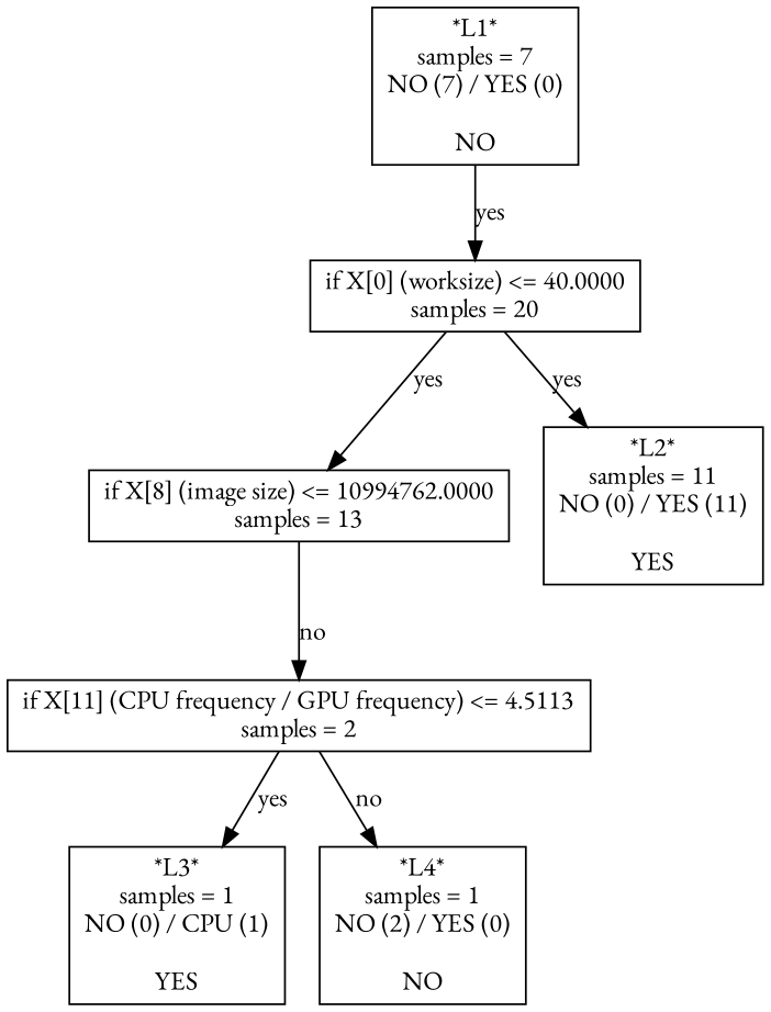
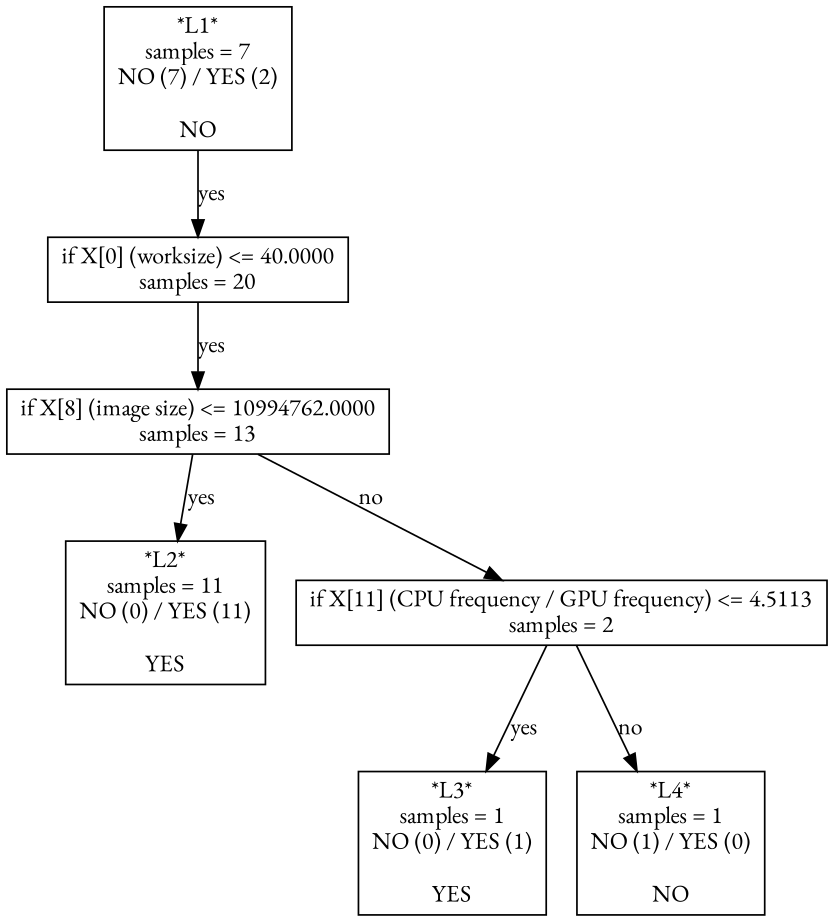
  digraph {
    fontname="EB Garamond"
    node [fontname="EB Garamond" shape=box]
    edge [fontname="EB Garamond"]
    n1 [label="if X[0] (worksize) <= 40.0000\nsamples = 20"]
    n2 [label="if X[8] (image size) <= 10994762.0000\nsamples = 13"]
-   n3 [label="*L1*\nsamples = 7\nNO (7) / YES (0)\n\nNO"]
+   n3 [label="*L1*\nsamples = 7\nNO (7) / YES (2)\n\nNO"]
    n4 [label="*L2*\nsamples = 11\nNO (0) / YES (11)\n\nYES"]
    n5 [label="if X[11] (CPU frequency / GPU frequency) <= 4.5113\nsamples = 2"]
-   n6 [label="*L3*\nsamples = 1\nNO (0) / CPU (1)\n\nYES"]
-   n7 [label="*L4*\nsamples = 1\nNO (2) / YES (0)\n\nNO"]
+   n6 [label="*L3*\nsamples = 1\nNO (0) / YES (1)\n\nYES"]
+   n7 [label="*L4*\nsamples = 1\nNO (1) / YES (0)\n\nNO"]
    n1 -> n2 [label=yes]
-   n1 -> n4 [label=yes]
+   n2 -> n4 [label=yes]
    n2 -> n5 [label=no]
    n3 -> n1 [label=yes]
    n5 -> n6 [label=yes]
    n5 -> n7 [label=no]
  }
